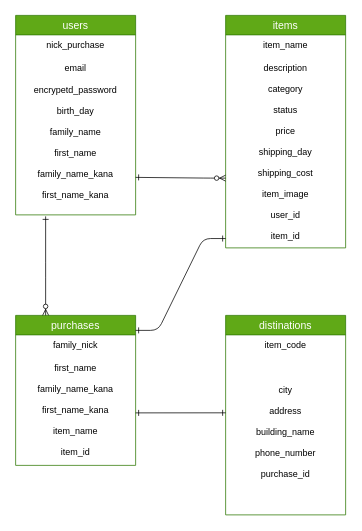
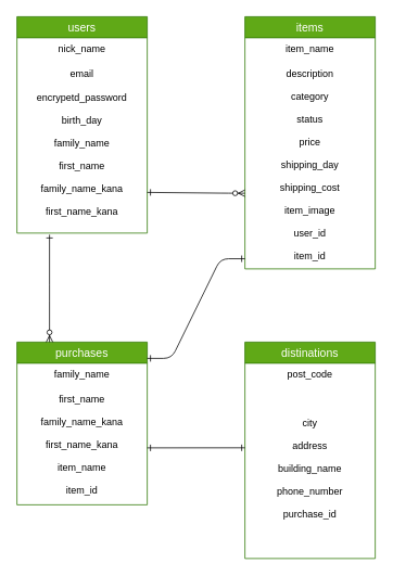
  <mxCell id="0" />
  <mxCell id="1" parent="0" />
  <mxCell id="2" value="distinations" style="swimlane;fontStyle=0;childLayout=stackLayout;horizontal=1;startSize=26;horizontalStack=0;resizeParent=1;resizeParentMax=0;resizeLast=0;collapsible=1;marginBottom=0;align=center;fontSize=14;fillColor=#60a917;strokeColor=#2D7600;fontColor=#ffffff;" parent="1" vertex="1"><mxGeometry x="300" y="420" width="160" height="266" as="geometry" /></mxCell>
- <mxCell id="3" value="item_code" style="text;strokeColor=none;fillColor=none;spacingLeft=4;spacingRight=4;overflow=hidden;rotatable=0;points=[[0,0.5],[1,0.5]];portConstraint=eastwest;fontSize=12;align=center;" parent="2" vertex="1"><mxGeometry y="26" width="160" height="30" as="geometry" /></mxCell>
+ <mxCell id="3" value="post_code" style="text;strokeColor=none;fillColor=none;spacingLeft=4;spacingRight=4;overflow=hidden;rotatable=0;points=[[0,0.5],[1,0.5]];portConstraint=eastwest;fontSize=12;align=center;" parent="2" vertex="1"><mxGeometry y="26" width="160" height="30" as="geometry" /></mxCell>
  <mxCell id="4" value="item" style="text;strokeColor=none;spacingLeft=4;spacingRight=4;overflow=hidden;rotatable=0;points=[[0,0.5],[1,0.5]];portConstraint=eastwest;fontSize=12;fontColor=#FFFFFF;align=center;" parent="2" vertex="1"><mxGeometry y="56" width="160" height="30" as="geometry" /></mxCell>
  <mxCell id="5" value="city&#10;&#10;address&#10;&#10;building_name&#10;&#10;phone_number&#10;&#10;purchase_id" style="text;strokeColor=none;fillColor=none;spacingLeft=4;spacingRight=4;overflow=hidden;rotatable=0;points=[[0,0.5],[1,0.5]];portConstraint=eastwest;fontSize=12;align=center;" parent="2" vertex="1"><mxGeometry y="86" width="160" height="180" as="geometry" /></mxCell>
  <mxCell id="6" value="items" style="swimlane;fontStyle=0;childLayout=stackLayout;horizontal=1;startSize=26;horizontalStack=0;resizeParent=1;resizeParentMax=0;resizeLast=0;collapsible=1;marginBottom=0;align=center;fontSize=14;fillColor=#60a917;strokeColor=#2D7600;fontColor=#ffffff;" parent="1" vertex="1"><mxGeometry x="300" y="20" width="160" height="310" as="geometry" /></mxCell>
  <mxCell id="7" value="item_name" style="text;strokeColor=none;fillColor=none;spacingLeft=4;spacingRight=4;overflow=hidden;rotatable=0;points=[[0,0.5],[1,0.5]];portConstraint=eastwest;fontSize=12;align=center;" parent="6" vertex="1"><mxGeometry y="26" width="160" height="30" as="geometry" /></mxCell>
  <mxCell id="8" value="description&#10;&#10;category&#10;&#10;status&#10;&#10;price&#10;&#10;shipping_day&#10;&#10;shipping_cost&#10;&#10;item_image&#10;&#10;user_id&#10;&#10;item_id" style="text;strokeColor=none;fillColor=none;spacingLeft=4;spacingRight=4;overflow=hidden;rotatable=0;points=[[0,0.5],[1,0.5]];portConstraint=eastwest;fontSize=12;align=center;" parent="6" vertex="1"><mxGeometry y="56" width="160" height="254" as="geometry" /></mxCell>
  <mxCell id="9" value="users" style="swimlane;fontStyle=0;childLayout=stackLayout;horizontal=1;startSize=26;horizontalStack=0;resizeParent=1;resizeParentMax=0;resizeLast=0;collapsible=1;marginBottom=0;align=center;fontSize=14;direction=east;verticalAlign=middle;fillColor=#60a917;fontColor=#ffffff;swimlaneFillColor=none;strokeColor=#2D7600;" parent="1" vertex="1"><mxGeometry x="20" y="20" width="160" height="266" as="geometry" /></mxCell>
- <mxCell id="10" value="nick_purchase" style="text;fillColor=none;spacingLeft=4;spacingRight=4;overflow=hidden;rotatable=0;points=[[0,0.5],[1,0.5]];portConstraint=eastwest;fontSize=12;align=center;" parent="9" vertex="1"><mxGeometry y="26" width="160" height="30" as="geometry" /></mxCell>
+ <mxCell id="10" value="nick_name" style="text;fillColor=none;spacingLeft=4;spacingRight=4;overflow=hidden;rotatable=0;points=[[0,0.5],[1,0.5]];portConstraint=eastwest;fontSize=12;align=center;" parent="9" vertex="1"><mxGeometry y="26" width="160" height="30" as="geometry" /></mxCell>
  <mxCell id="11" value="email" style="text;fillColor=none;spacingLeft=4;spacingRight=4;overflow=hidden;rotatable=0;points=[[0,0.5],[1,0.5]];portConstraint=eastwest;fontSize=12;align=center;" parent="9" vertex="1"><mxGeometry y="56" width="160" height="30" as="geometry" /></mxCell>
  <mxCell id="12" value="encrypetd_password&#10;&#10;birth_day&#10;&#10;family_name&#10;&#10;first_name&#10;&#10;family_name_kana&#10;&#10;first_name_kana" style="text;spacingLeft=4;spacingRight=4;overflow=hidden;rotatable=0;points=[[0,0.5],[1,0.5]];portConstraint=eastwest;fontSize=12;align=center;" parent="9" vertex="1"><mxGeometry y="86" width="160" height="180" as="geometry" /></mxCell>
  <mxCell id="13" value="purchases" style="swimlane;fontStyle=0;childLayout=stackLayout;horizontal=1;startSize=26;horizontalStack=0;resizeParent=1;resizeParentMax=0;resizeLast=0;collapsible=1;marginBottom=0;align=center;fontSize=14;fillColor=#60a917;strokeColor=#2D7600;fontColor=#ffffff;" parent="1" vertex="1"><mxGeometry x="20" y="420" width="160" height="200" as="geometry" /></mxCell>
- <mxCell id="14" value="family_nick" style="text;strokeColor=none;fillColor=none;spacingLeft=4;spacingRight=4;overflow=hidden;rotatable=0;points=[[0,0.5],[1,0.5]];portConstraint=eastwest;fontSize=12;align=center;" parent="13" vertex="1"><mxGeometry y="26" width="160" height="30" as="geometry" /></mxCell>
+ <mxCell id="14" value="family_name" style="text;strokeColor=none;fillColor=none;spacingLeft=4;spacingRight=4;overflow=hidden;rotatable=0;points=[[0,0.5],[1,0.5]];portConstraint=eastwest;fontSize=12;align=center;" parent="13" vertex="1"><mxGeometry y="26" width="160" height="30" as="geometry" /></mxCell>
  <mxCell id="15" value="first_name&#10;&#10;family_name_kana&#10;&#10;first_name_kana&#10;&#10;item_name&#10;&#10;item_id&#10;" style="text;strokeColor=none;fillColor=none;spacingLeft=4;spacingRight=4;overflow=hidden;rotatable=0;points=[[0,0.5],[1,0.5]];portConstraint=eastwest;fontSize=12;align=center;" parent="13" vertex="1"><mxGeometry y="56" width="160" height="144" as="geometry" /></mxCell>
  <mxCell id="16" value="" style="fontSize=12;html=1;endArrow=ERzeroToMany;startArrow=ERone;fontColor=#FFFFFF;startFill=0;" parent="1" edge="1"><mxGeometry width="100" height="100" relative="1" as="geometry"><mxPoint x="180" y="236" as="sourcePoint" /><mxPoint x="300" y="237" as="targetPoint" /><Array as="points"><mxPoint x="280" y="237" /></Array></mxGeometry></mxCell>
  <mxCell id="17" value="" style="fontSize=12;html=1;endArrow=ERzeroToMany;startArrow=ERone;fontColor=#FFFFFF;startFill=0;entryX=0.25;entryY=0;entryDx=0;entryDy=0;" parent="1" target="13" edge="1"><mxGeometry width="100" height="100" relative="1" as="geometry"><mxPoint x="60" y="288" as="sourcePoint" /><mxPoint x="60" y="410" as="targetPoint" /><Array as="points"><mxPoint x="60" y="360" /></Array></mxGeometry></mxCell>
  <mxCell id="18" value="" style="edgeStyle=entityRelationEdgeStyle;fontSize=12;html=1;endArrow=ERone;startArrow=ERone;fontColor=#FFFFFF;entryX=0;entryY=0.951;entryDx=0;entryDy=0;entryPerimeter=0;startFill=0;endFill=0;" parent="1" target="8" edge="1"><mxGeometry width="100" height="100" relative="1" as="geometry"><mxPoint x="180" y="440" as="sourcePoint" /><mxPoint x="280" y="340" as="targetPoint" /></mxGeometry></mxCell>
  <mxCell id="19" value="" style="fontSize=12;html=1;endArrow=ERone;endFill=1;fontColor=#FFFFFF;entryX=0;entryY=0.244;entryDx=0;entryDy=0;entryPerimeter=0;startArrow=ERone;startFill=0;" parent="1" target="5" edge="1"><mxGeometry width="100" height="100" relative="1" as="geometry"><mxPoint x="180" y="550" as="sourcePoint" /><mxPoint x="280" y="450" as="targetPoint" /></mxGeometry></mxCell>
